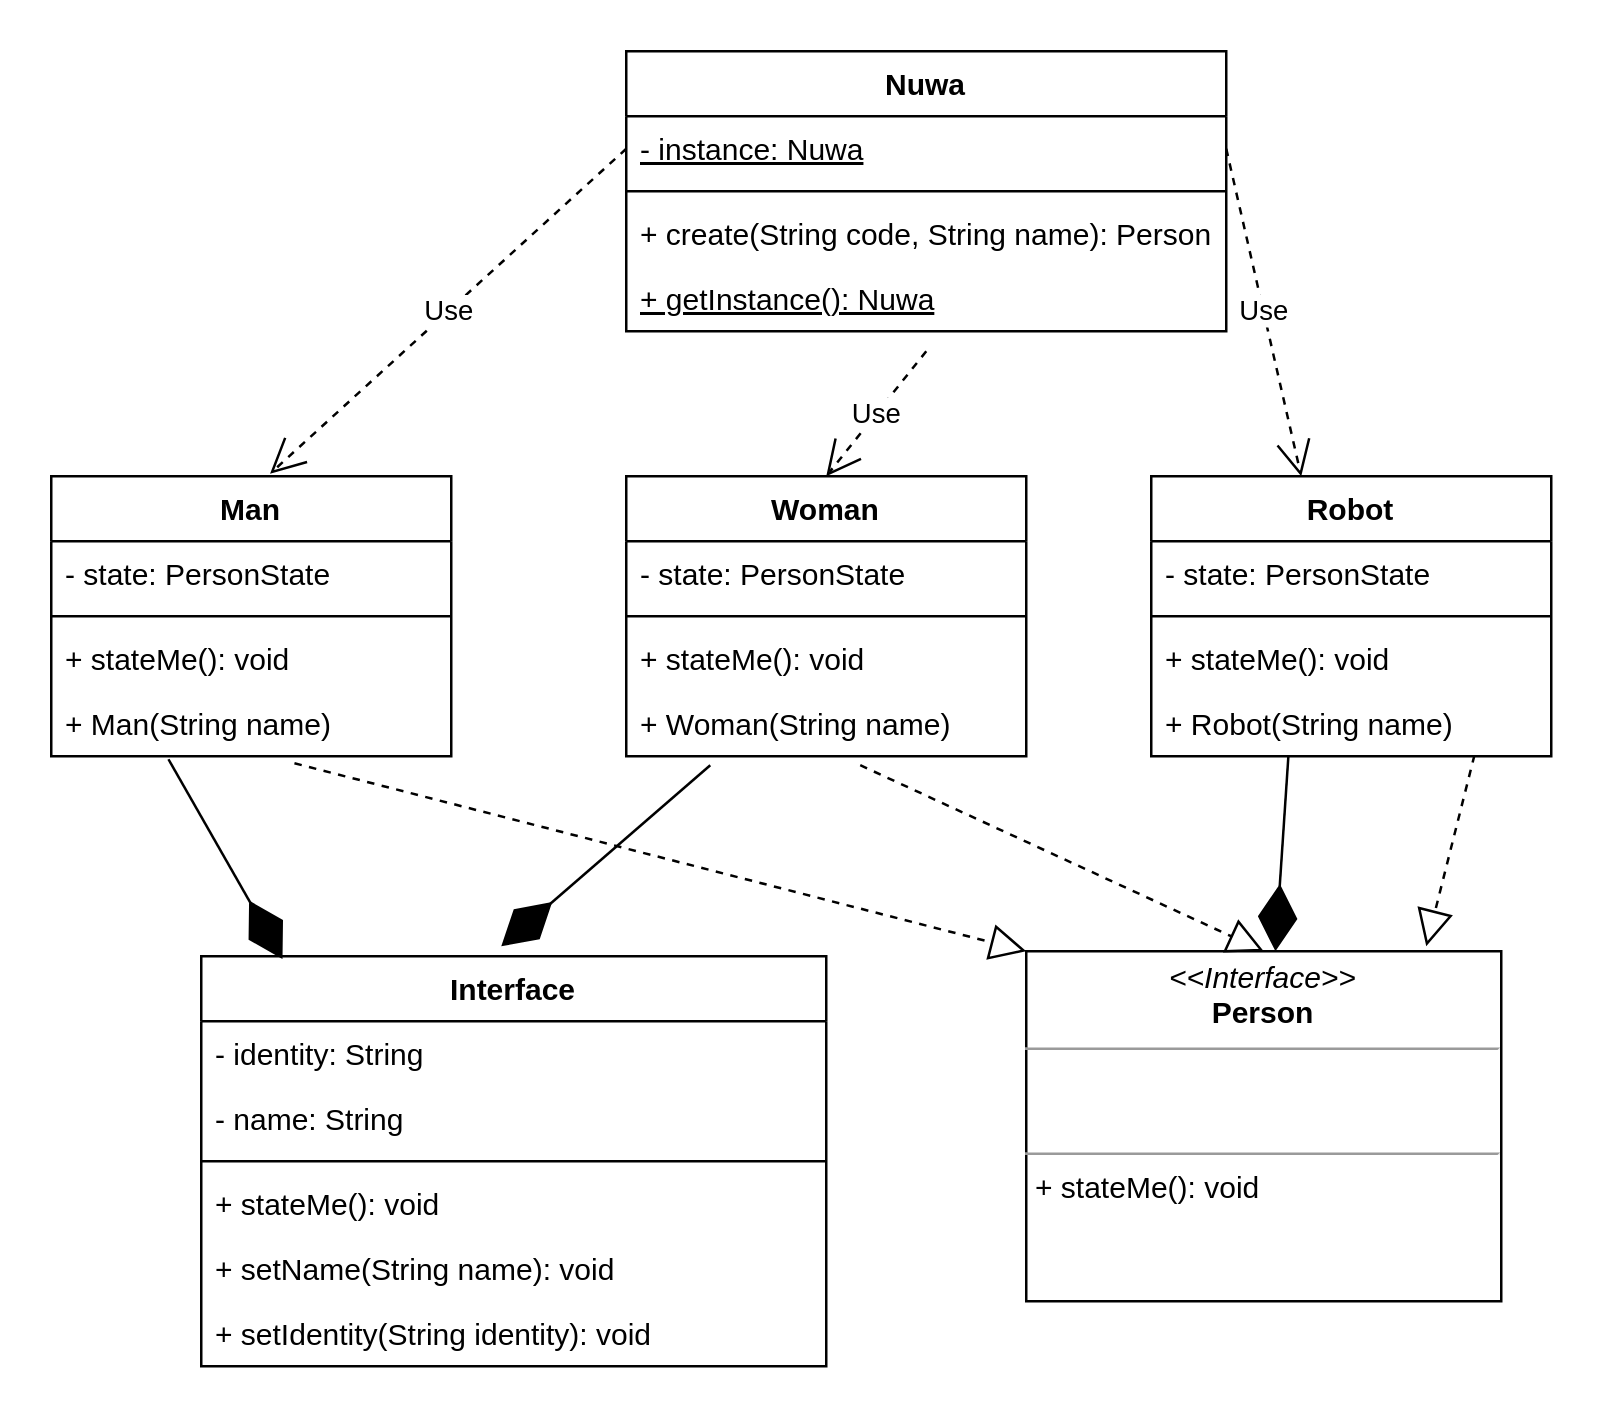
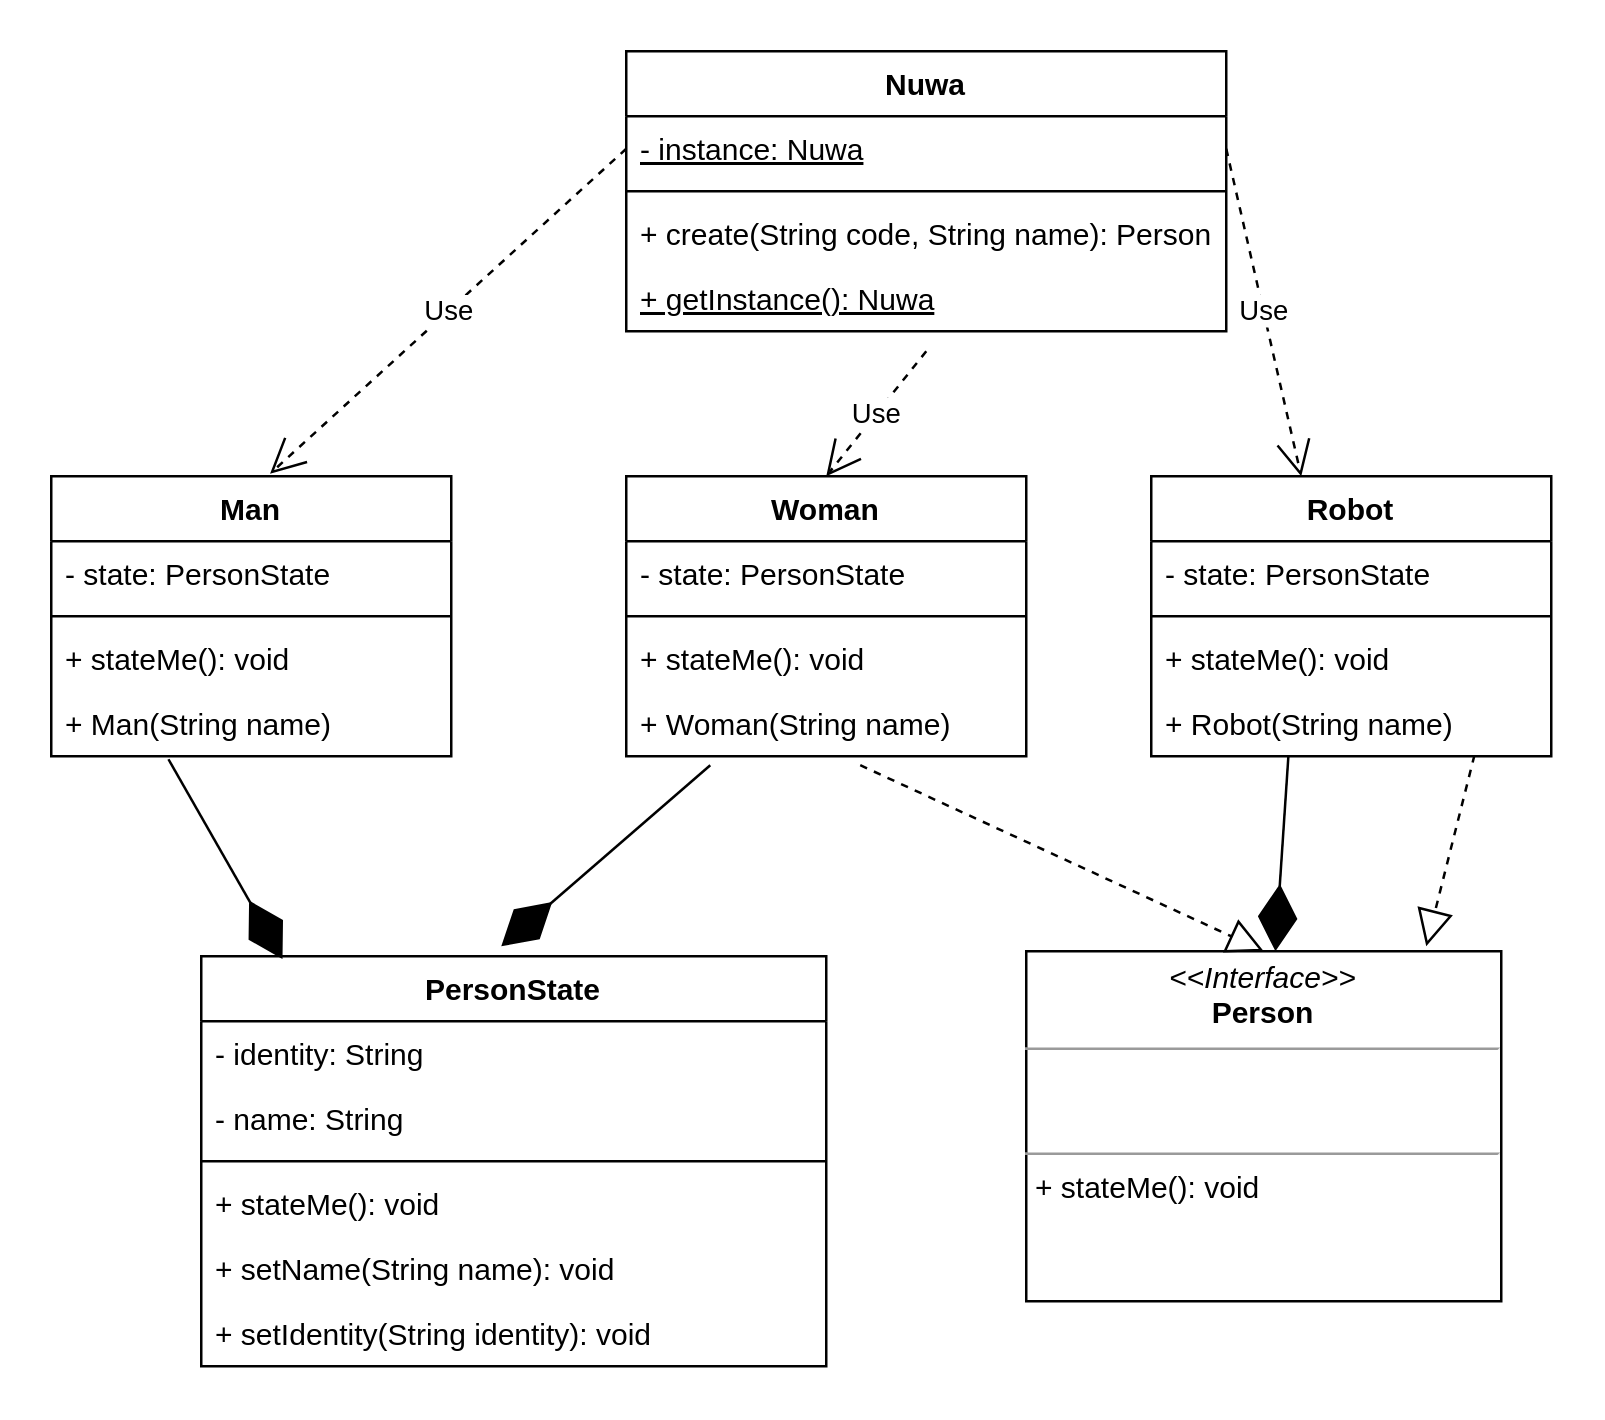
  <mxCell id="0" />
  <mxCell id="1" parent="0" />
  <mxCell id="2" value="Nuwa" style="swimlane;fontStyle=1;align=center;verticalAlign=top;childLayout=stackLayout;horizontal=1;startSize=26;horizontalStack=0;resizeParent=1;resizeParentMax=0;resizeLast=0;collapsible=1;marginBottom=0;" parent="1" vertex="1"><mxGeometry x="250" y="20" width="240" height="112" as="geometry" /></mxCell>
  <mxCell id="3" value="- instance: Nuwa" style="text;strokeColor=none;fillColor=none;align=left;verticalAlign=top;spacingLeft=4;spacingRight=4;overflow=hidden;rotatable=0;points=[[0,0.5],[1,0.5]];portConstraint=eastwest;fontStyle=4" parent="2" vertex="1"><mxGeometry y="26" width="240" height="26" as="geometry" /></mxCell>
  <mxCell id="4" value="" style="line;strokeWidth=1;fillColor=none;align=left;verticalAlign=middle;spacingTop=-1;spacingLeft=3;spacingRight=3;rotatable=0;labelPosition=right;points=[];portConstraint=eastwest;strokeColor=inherit;" parent="2" vertex="1"><mxGeometry y="52" width="240" height="8" as="geometry" /></mxCell>
  <mxCell id="5" value="+ create(String code, String name): Person" style="text;strokeColor=none;fillColor=none;align=left;verticalAlign=top;spacingLeft=4;spacingRight=4;overflow=hidden;rotatable=0;points=[[0,0.5],[1,0.5]];portConstraint=eastwest;" parent="2" vertex="1"><mxGeometry y="60" width="240" height="26" as="geometry" /></mxCell>
  <mxCell id="6" value="+ getInstance(): Nuwa" style="text;strokeColor=none;fillColor=none;align=left;verticalAlign=top;spacingLeft=4;spacingRight=4;overflow=hidden;rotatable=0;points=[[0,0.5],[1,0.5]];portConstraint=eastwest;fontStyle=4" parent="2" vertex="1"><mxGeometry y="86" width="240" height="26" as="geometry" /></mxCell>
  <mxCell id="7" value="Man" style="swimlane;fontStyle=1;align=center;verticalAlign=top;childLayout=stackLayout;horizontal=1;startSize=26;horizontalStack=0;resizeParent=1;resizeParentMax=0;resizeLast=0;collapsible=1;marginBottom=0;" parent="1" vertex="1"><mxGeometry x="20" y="190" width="160" height="112" as="geometry" /></mxCell>
  <mxCell id="8" value="- state: PersonState" style="text;strokeColor=none;fillColor=none;align=left;verticalAlign=top;spacingLeft=4;spacingRight=4;overflow=hidden;rotatable=0;points=[[0,0.5],[1,0.5]];portConstraint=eastwest;" parent="7" vertex="1"><mxGeometry y="26" width="160" height="26" as="geometry" /></mxCell>
  <mxCell id="9" value="" style="line;strokeWidth=1;fillColor=none;align=left;verticalAlign=middle;spacingTop=-1;spacingLeft=3;spacingRight=3;rotatable=0;labelPosition=right;points=[];portConstraint=eastwest;strokeColor=inherit;" parent="7" vertex="1"><mxGeometry y="52" width="160" height="8" as="geometry" /></mxCell>
  <mxCell id="10" value="+ stateMe(): void" style="text;strokeColor=none;fillColor=none;align=left;verticalAlign=top;spacingLeft=4;spacingRight=4;overflow=hidden;rotatable=0;points=[[0,0.5],[1,0.5]];portConstraint=eastwest;" parent="7" vertex="1"><mxGeometry y="60" width="160" height="26" as="geometry" /></mxCell>
  <mxCell id="11" value="+ Man(String name)" style="text;strokeColor=none;fillColor=none;align=left;verticalAlign=top;spacingLeft=4;spacingRight=4;overflow=hidden;rotatable=0;points=[[0,0.5],[1,0.5]];portConstraint=eastwest;" parent="7" vertex="1"><mxGeometry y="86" width="160" height="26" as="geometry" /></mxCell>
  <mxCell id="12" value="&lt;p style=&quot;margin:0px;margin-top:4px;text-align:center;&quot;&gt;&lt;i&gt;&amp;lt;&amp;lt;Interface&amp;gt;&amp;gt;&lt;/i&gt;&lt;br&gt;&lt;b&gt;Person&lt;/b&gt;&lt;/p&gt;&lt;hr size=&quot;1&quot;&gt;&lt;p style=&quot;margin:0px;margin-left:4px;&quot;&gt;&lt;br&gt;&amp;nbsp;&lt;/p&gt;&lt;hr size=&quot;1&quot;&gt;&lt;p style=&quot;margin:0px;margin-left:4px;&quot;&gt;+ stateMe(): void&lt;br&gt;&lt;/p&gt;" style="verticalAlign=top;align=left;overflow=fill;fontSize=12;fontFamily=Helvetica;html=1;" parent="1" vertex="1"><mxGeometry x="410" y="380" width="190" height="140" as="geometry" /></mxCell>
  <mxCell id="13" value="Use" style="endArrow=open;endSize=12;dashed=1;html=1;rounded=0;entryX=0.5;entryY=0;entryDx=0;entryDy=0;exitX=0.5;exitY=1.308;exitDx=0;exitDy=0;exitPerimeter=0;" parent="1" source="6" edge="1"><mxGeometry width="160" relative="1" as="geometry"><mxPoint x="164" y="160" as="sourcePoint" /><mxPoint x="330" y="190" as="targetPoint" /></mxGeometry></mxCell>
  <mxCell id="14" value="Use" style="endArrow=open;endSize=12;dashed=1;html=1;rounded=0;entryX=0.547;entryY=-0.009;entryDx=0;entryDy=0;entryPerimeter=0;exitX=0;exitY=0.5;exitDx=0;exitDy=0;" parent="1" source="3" target="7" edge="1"><mxGeometry width="160" relative="1" as="geometry"><mxPoint x="40" y="90" as="sourcePoint" /><mxPoint x="200" y="90" as="targetPoint" /></mxGeometry></mxCell>
  <mxCell id="15" value="Use" style="endArrow=open;endSize=12;dashed=1;html=1;rounded=0;exitX=1;exitY=0.5;exitDx=0;exitDy=0;entryX=0.25;entryY=0;entryDx=0;entryDy=0;" parent="1" source="3" edge="1"><mxGeometry width="160" relative="1" as="geometry"><mxPoint x="240" y="220" as="sourcePoint" /><mxPoint x="520" y="190" as="targetPoint" /></mxGeometry></mxCell>
- <mxCell id="16" value="Interface" style="swimlane;fontStyle=1;align=center;verticalAlign=top;childLayout=stackLayout;horizontal=1;startSize=26;horizontalStack=0;resizeParent=1;resizeParentMax=0;resizeLast=0;collapsible=1;marginBottom=0;" parent="1" vertex="1"><mxGeometry x="80" y="382" width="250" height="164" as="geometry" /></mxCell>
+ <mxCell id="16" value="PersonState" style="swimlane;fontStyle=1;align=center;verticalAlign=top;childLayout=stackLayout;horizontal=1;startSize=26;horizontalStack=0;resizeParent=1;resizeParentMax=0;resizeLast=0;collapsible=1;marginBottom=0;" parent="1" vertex="1"><mxGeometry x="80" y="382" width="250" height="164" as="geometry" /></mxCell>
  <mxCell id="17" value="- identity: String" style="text;strokeColor=none;fillColor=none;align=left;verticalAlign=top;spacingLeft=4;spacingRight=4;overflow=hidden;rotatable=0;points=[[0,0.5],[1,0.5]];portConstraint=eastwest;" parent="16" vertex="1"><mxGeometry y="26" width="250" height="26" as="geometry" /></mxCell>
  <mxCell id="18" value="- name: String" style="text;strokeColor=none;fillColor=none;align=left;verticalAlign=top;spacingLeft=4;spacingRight=4;overflow=hidden;rotatable=0;points=[[0,0.5],[1,0.5]];portConstraint=eastwest;" parent="16" vertex="1"><mxGeometry y="52" width="250" height="26" as="geometry" /></mxCell>
  <mxCell id="19" value="" style="line;strokeWidth=1;fillColor=none;align=left;verticalAlign=middle;spacingTop=-1;spacingLeft=3;spacingRight=3;rotatable=0;labelPosition=right;points=[];portConstraint=eastwest;strokeColor=inherit;" parent="16" vertex="1"><mxGeometry y="78" width="250" height="8" as="geometry" /></mxCell>
  <mxCell id="20" value="+ stateMe(): void" style="text;strokeColor=none;fillColor=none;align=left;verticalAlign=top;spacingLeft=4;spacingRight=4;overflow=hidden;rotatable=0;points=[[0,0.5],[1,0.5]];portConstraint=eastwest;" parent="16" vertex="1"><mxGeometry y="86" width="250" height="26" as="geometry" /></mxCell>
  <mxCell id="21" value="+ setName(String name): void" style="text;strokeColor=none;fillColor=none;align=left;verticalAlign=top;spacingLeft=4;spacingRight=4;overflow=hidden;rotatable=0;points=[[0,0.5],[1,0.5]];portConstraint=eastwest;" parent="16" vertex="1"><mxGeometry y="112" width="250" height="26" as="geometry" /></mxCell>
  <mxCell id="22" value="+ setIdentity(String identity): void" style="text;strokeColor=none;fillColor=none;align=left;verticalAlign=top;spacingLeft=4;spacingRight=4;overflow=hidden;rotatable=0;points=[[0,0.5],[1,0.5]];portConstraint=eastwest;" parent="16" vertex="1"><mxGeometry y="138" width="250" height="26" as="geometry" /></mxCell>
  <mxCell id="23" value="Woman" style="swimlane;fontStyle=1;align=center;verticalAlign=top;childLayout=stackLayout;horizontal=1;startSize=26;horizontalStack=0;resizeParent=1;resizeParentMax=0;resizeLast=0;collapsible=1;marginBottom=0;" parent="1" vertex="1"><mxGeometry x="250" y="190" width="160" height="112" as="geometry" /></mxCell>
  <mxCell id="24" value="- state: PersonState" style="text;strokeColor=none;fillColor=none;align=left;verticalAlign=top;spacingLeft=4;spacingRight=4;overflow=hidden;rotatable=0;points=[[0,0.5],[1,0.5]];portConstraint=eastwest;" parent="23" vertex="1"><mxGeometry y="26" width="160" height="26" as="geometry" /></mxCell>
  <mxCell id="25" value="" style="line;strokeWidth=1;fillColor=none;align=left;verticalAlign=middle;spacingTop=-1;spacingLeft=3;spacingRight=3;rotatable=0;labelPosition=right;points=[];portConstraint=eastwest;strokeColor=inherit;" parent="23" vertex="1"><mxGeometry y="52" width="160" height="8" as="geometry" /></mxCell>
  <mxCell id="26" value="+ stateMe(): void" style="text;strokeColor=none;fillColor=none;align=left;verticalAlign=top;spacingLeft=4;spacingRight=4;overflow=hidden;rotatable=0;points=[[0,0.5],[1,0.5]];portConstraint=eastwest;" parent="23" vertex="1"><mxGeometry y="60" width="160" height="26" as="geometry" /></mxCell>
  <mxCell id="27" value="+ Woman(String name)" style="text;strokeColor=none;fillColor=none;align=left;verticalAlign=top;spacingLeft=4;spacingRight=4;overflow=hidden;rotatable=0;points=[[0,0.5],[1,0.5]];portConstraint=eastwest;" parent="23" vertex="1"><mxGeometry y="86" width="160" height="26" as="geometry" /></mxCell>
  <mxCell id="28" value="Robot" style="swimlane;fontStyle=1;align=center;verticalAlign=top;childLayout=stackLayout;horizontal=1;startSize=26;horizontalStack=0;resizeParent=1;resizeParentMax=0;resizeLast=0;collapsible=1;marginBottom=0;" parent="1" vertex="1"><mxGeometry x="460" y="190" width="160" height="112" as="geometry" /></mxCell>
  <mxCell id="29" value="- state: PersonState" style="text;strokeColor=none;fillColor=none;align=left;verticalAlign=top;spacingLeft=4;spacingRight=4;overflow=hidden;rotatable=0;points=[[0,0.5],[1,0.5]];portConstraint=eastwest;" parent="28" vertex="1"><mxGeometry y="26" width="160" height="26" as="geometry" /></mxCell>
  <mxCell id="30" value="" style="line;strokeWidth=1;fillColor=none;align=left;verticalAlign=middle;spacingTop=-1;spacingLeft=3;spacingRight=3;rotatable=0;labelPosition=right;points=[];portConstraint=eastwest;strokeColor=inherit;" parent="28" vertex="1"><mxGeometry y="52" width="160" height="8" as="geometry" /></mxCell>
  <mxCell id="31" value="+ stateMe(): void" style="text;strokeColor=none;fillColor=none;align=left;verticalAlign=top;spacingLeft=4;spacingRight=4;overflow=hidden;rotatable=0;points=[[0,0.5],[1,0.5]];portConstraint=eastwest;" parent="28" vertex="1"><mxGeometry y="60" width="160" height="26" as="geometry" /></mxCell>
  <mxCell id="32" value="+ Robot(String name)" style="text;strokeColor=none;fillColor=none;align=left;verticalAlign=top;spacingLeft=4;spacingRight=4;overflow=hidden;rotatable=0;points=[[0,0.5],[1,0.5]];portConstraint=eastwest;" parent="28" vertex="1"><mxGeometry y="86" width="160" height="26" as="geometry" /></mxCell>
  <mxCell id="33" value="" style="endArrow=diamondThin;endFill=1;endSize=24;html=1;rounded=0;exitX=0.21;exitY=1.138;exitDx=0;exitDy=0;exitPerimeter=0;" parent="1" source="27" edge="1"><mxGeometry width="160" relative="1" as="geometry"><mxPoint x="210" y="338" as="sourcePoint" /><mxPoint x="200" y="378" as="targetPoint" /></mxGeometry></mxCell>
  <mxCell id="34" value="" style="endArrow=diamondThin;endFill=1;endSize=24;html=1;rounded=0;exitX=0.343;exitY=0.985;exitDx=0;exitDy=0;exitPerimeter=0;" parent="1" source="32" target="12" edge="1"><mxGeometry width="160" relative="1" as="geometry"><mxPoint x="300" y="368" as="sourcePoint" /><mxPoint x="270" y="378" as="targetPoint" /></mxGeometry></mxCell>
  <mxCell id="35" value="" style="endArrow=diamondThin;endFill=1;endSize=24;html=1;rounded=0;exitX=0.293;exitY=1.046;exitDx=0;exitDy=0;exitPerimeter=0;entryX=0.13;entryY=0.007;entryDx=0;entryDy=0;entryPerimeter=0;" parent="1" source="11" target="16" edge="1"><mxGeometry width="160" relative="1" as="geometry"><mxPoint x="170" y="298" as="sourcePoint" /><mxPoint x="330" y="298" as="targetPoint" /></mxGeometry></mxCell>
- <mxCell id="36" value="" style="endArrow=block;dashed=1;endFill=0;endSize=12;html=1;rounded=0;exitX=0.608;exitY=1.108;exitDx=0;exitDy=0;exitPerimeter=0;entryX=0;entryY=0;entryDx=0;entryDy=0;" parent="1" source="11" target="12" edge="1"><mxGeometry width="160" relative="1" as="geometry"><mxPoint x="170" y="298" as="sourcePoint" /><mxPoint x="330" y="298" as="targetPoint" /></mxGeometry></mxCell>
  <mxCell id="37" value="" style="endArrow=block;dashed=1;endFill=0;endSize=12;html=1;rounded=0;entryX=0.5;entryY=0;entryDx=0;entryDy=0;exitX=0.585;exitY=1.138;exitDx=0;exitDy=0;exitPerimeter=0;" parent="1" source="27" target="12" edge="1"><mxGeometry width="160" relative="1" as="geometry"><mxPoint x="340" y="338" as="sourcePoint" /><mxPoint x="500" y="338" as="targetPoint" /></mxGeometry></mxCell>
  <mxCell id="38" value="" style="endArrow=block;dashed=1;endFill=0;endSize=12;html=1;rounded=0;exitX=0.808;exitY=0.985;exitDx=0;exitDy=0;exitPerimeter=0;" parent="1" source="32" edge="1"><mxGeometry width="160" relative="1" as="geometry"><mxPoint x="170" y="298" as="sourcePoint" /><mxPoint x="570" y="378" as="targetPoint" /></mxGeometry></mxCell>
